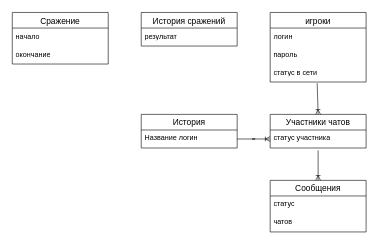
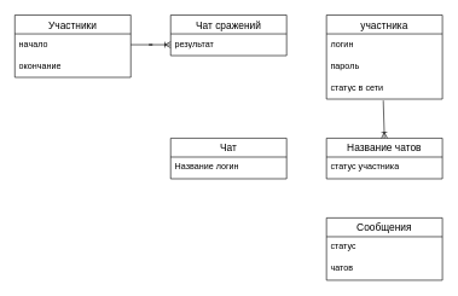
  <mxCell id="0" />
  <mxCell id="1" parent="0" />
- <mxCell id="2" value="игроки" style="swimlane;fontStyle=0;childLayout=stackLayout;horizontal=1;startSize=26;horizontalStack=0;resizeParent=1;resizeParentMax=0;resizeLast=0;collapsible=1;marginBottom=0;align=center;fontSize=14;" parent="1" vertex="1"><mxGeometry x="450" y="20" width="160" height="116" as="geometry" /></mxCell>
+ <mxCell id="2" value="участника" style="swimlane;fontStyle=0;childLayout=stackLayout;horizontal=1;startSize=26;horizontalStack=0;resizeParent=1;resizeParentMax=0;resizeLast=0;collapsible=1;marginBottom=0;align=center;fontSize=14;" parent="1" vertex="1"><mxGeometry x="450" y="20" width="160" height="116" as="geometry" /></mxCell>
  <mxCell id="3" value="логин" style="text;strokeColor=none;fillColor=none;spacingLeft=4;spacingRight=4;overflow=hidden;rotatable=0;points=[[0,0.5],[1,0.5]];portConstraint=eastwest;fontSize=12;whiteSpace=wrap;html=1;" parent="2" vertex="1"><mxGeometry y="26" width="160" height="30" as="geometry" /></mxCell>
  <mxCell id="4" value="пароль" style="text;strokeColor=none;fillColor=none;spacingLeft=4;spacingRight=4;overflow=hidden;rotatable=0;points=[[0,0.5],[1,0.5]];portConstraint=eastwest;fontSize=12;whiteSpace=wrap;html=1;" parent="2" vertex="1"><mxGeometry y="56" width="160" height="30" as="geometry" /></mxCell>
  <mxCell id="5" value="статус в сети " style="text;strokeColor=none;fillColor=none;spacingLeft=4;spacingRight=4;overflow=hidden;rotatable=0;points=[[0,0.5],[1,0.5]];portConstraint=eastwest;fontSize=12;whiteSpace=wrap;html=1;" parent="2" vertex="1"><mxGeometry y="86" width="160" height="30" as="geometry" /></mxCell>
- <mxCell id="6" value="Сражение" style="swimlane;fontStyle=0;childLayout=stackLayout;horizontal=1;startSize=26;horizontalStack=0;resizeParent=1;resizeParentMax=0;resizeLast=0;collapsible=1;marginBottom=0;align=center;fontSize=14;" parent="1" vertex="1"><mxGeometry x="20" y="20" width="160" height="86" as="geometry" /></mxCell>
+ <mxCell id="6" value="Участники" style="swimlane;fontStyle=0;childLayout=stackLayout;horizontal=1;startSize=26;horizontalStack=0;resizeParent=1;resizeParentMax=0;resizeLast=0;collapsible=1;marginBottom=0;align=center;fontSize=14;" parent="1" vertex="1"><mxGeometry x="20" y="20" width="160" height="86" as="geometry" /></mxCell>
  <mxCell id="7" value="начало" style="text;strokeColor=none;fillColor=none;spacingLeft=4;spacingRight=4;overflow=hidden;rotatable=0;points=[[0,0.5],[1,0.5]];portConstraint=eastwest;fontSize=12;whiteSpace=wrap;html=1;" parent="6" vertex="1"><mxGeometry y="26" width="160" height="30" as="geometry" /></mxCell>
  <mxCell id="8" value="окончание" style="text;strokeColor=none;fillColor=none;spacingLeft=4;spacingRight=4;overflow=hidden;rotatable=0;points=[[0,0.5],[1,0.5]];portConstraint=eastwest;fontSize=12;whiteSpace=wrap;html=1;" parent="6" vertex="1"><mxGeometry y="56" width="160" height="30" as="geometry" /></mxCell>
- <mxCell id="9" value="История сражений" style="swimlane;fontStyle=0;childLayout=stackLayout;horizontal=1;startSize=26;horizontalStack=0;resizeParent=1;resizeParentMax=0;resizeLast=0;collapsible=1;marginBottom=0;align=center;fontSize=14;" parent="1" vertex="1"><mxGeometry x="235" y="20" width="160" height="56" as="geometry" /></mxCell>
+ <mxCell id="9" value="Чат сражений" style="swimlane;fontStyle=0;childLayout=stackLayout;horizontal=1;startSize=26;horizontalStack=0;resizeParent=1;resizeParentMax=0;resizeLast=0;collapsible=1;marginBottom=0;align=center;fontSize=14;" parent="1" vertex="1"><mxGeometry x="235" y="20" width="160" height="56" as="geometry" /></mxCell>
  <mxCell id="10" value="результат" style="text;strokeColor=none;fillColor=none;spacingLeft=4;spacingRight=4;overflow=hidden;rotatable=0;points=[[0,0.5],[1,0.5]];portConstraint=eastwest;fontSize=12;whiteSpace=wrap;html=1;" parent="9" vertex="1"><mxGeometry y="26" width="160" height="30" as="geometry" /></mxCell>
- <mxCell id="12" value="Участники чатов" style="swimlane;fontStyle=0;childLayout=stackLayout;horizontal=1;startSize=26;horizontalStack=0;resizeParent=1;resizeParentMax=0;resizeLast=0;collapsible=1;marginBottom=0;align=center;fontSize=14;" parent="1" vertex="1"><mxGeometry x="450" y="190" width="160" height="56" as="geometry" /></mxCell>
+ <mxCell id="11" value="" style="edgeStyle=entityRelationEdgeStyle;fontSize=12;html=1;endArrow=ERoneToMany;rounded=0;exitX=1;exitY=0.5;exitDx=0;exitDy=0;entryX=0;entryY=0.5;entryDx=0;entryDy=0;" parent="1" source="7" target="10" edge="1"><mxGeometry width="100" height="100" relative="1" as="geometry"><mxPoint x="280" y="130" as="sourcePoint" /><mxPoint x="380" y="30" as="targetPoint" /></mxGeometry></mxCell>
+ <mxCell id="12" value="Название чатов" style="swimlane;fontStyle=0;childLayout=stackLayout;horizontal=1;startSize=26;horizontalStack=0;resizeParent=1;resizeParentMax=0;resizeLast=0;collapsible=1;marginBottom=0;align=center;fontSize=14;" parent="1" vertex="1"><mxGeometry x="450" y="190" width="160" height="56" as="geometry" /></mxCell>
  <mxCell id="13" value="статус участника" style="text;strokeColor=none;fillColor=none;spacingLeft=4;spacingRight=4;overflow=hidden;rotatable=0;points=[[0,0.5],[1,0.5]];portConstraint=eastwest;fontSize=12;whiteSpace=wrap;html=1;" parent="12" vertex="1"><mxGeometry y="26" width="160" height="30" as="geometry" /></mxCell>
- <mxCell id="14" value="История" style="swimlane;fontStyle=0;childLayout=stackLayout;horizontal=1;startSize=26;horizontalStack=0;resizeParent=1;resizeParentMax=0;resizeLast=0;collapsible=1;marginBottom=0;align=center;fontSize=14;" parent="1" vertex="1"><mxGeometry x="235" y="190" width="160" height="56" as="geometry" /></mxCell>
+ <mxCell id="14" value="Чат" style="swimlane;fontStyle=0;childLayout=stackLayout;horizontal=1;startSize=26;horizontalStack=0;resizeParent=1;resizeParentMax=0;resizeLast=0;collapsible=1;marginBottom=0;align=center;fontSize=14;" parent="1" vertex="1"><mxGeometry x="235" y="190" width="160" height="56" as="geometry" /></mxCell>
  <mxCell id="15" value="Название логин" style="text;strokeColor=none;fillColor=none;spacingLeft=4;spacingRight=4;overflow=hidden;rotatable=0;points=[[0,0.5],[1,0.5]];portConstraint=eastwest;fontSize=12;whiteSpace=wrap;html=1;" parent="14" vertex="1"><mxGeometry y="26" width="160" height="30" as="geometry" /></mxCell>
  <mxCell id="16" value="Сообщения" style="swimlane;fontStyle=0;childLayout=stackLayout;horizontal=1;startSize=26;horizontalStack=0;resizeParent=1;resizeParentMax=0;resizeLast=0;collapsible=1;marginBottom=0;align=center;fontSize=14;" parent="1" vertex="1"><mxGeometry x="450" y="300" width="160" height="86" as="geometry" /></mxCell>
  <mxCell id="17" value="статус" style="text;strokeColor=none;fillColor=none;spacingLeft=4;spacingRight=4;overflow=hidden;rotatable=0;points=[[0,0.5],[1,0.5]];portConstraint=eastwest;fontSize=12;whiteSpace=wrap;html=1;" parent="16" vertex="1"><mxGeometry y="26" width="160" height="30" as="geometry" /></mxCell>
  <mxCell id="18" value="чатов" style="text;strokeColor=none;fillColor=none;spacingLeft=4;spacingRight=4;overflow=hidden;rotatable=0;points=[[0,0.5],[1,0.5]];portConstraint=eastwest;fontSize=12;whiteSpace=wrap;html=1;" parent="16" vertex="1"><mxGeometry y="56" width="160" height="30" as="geometry" /></mxCell>
- <mxCell id="19" value="" style="edgeStyle=entityRelationEdgeStyle;fontSize=12;html=1;endArrow=ERoneToMany;rounded=0;entryX=0;entryY=0.5;entryDx=0;entryDy=0;exitX=1;exitY=0.5;exitDx=0;exitDy=0;" parent="1" source="15" target="13" edge="1"><mxGeometry width="100" height="100" relative="1" as="geometry"><mxPoint x="320" y="140" as="sourcePoint" /><mxPoint x="420" y="40" as="targetPoint" /></mxGeometry></mxCell>
  <mxCell id="20" value="" style="fontSize=12;html=1;endArrow=ERoneToMany;rounded=0;entryX=0.5;entryY=0;entryDx=0;entryDy=0;exitX=0.49;exitY=1.064;exitDx=0;exitDy=0;exitPerimeter=0;" parent="1" source="5" target="12" edge="1"><mxGeometry width="100" height="100" relative="1" as="geometry"><mxPoint x="320" y="140" as="sourcePoint" /><mxPoint x="420" y="40" as="targetPoint" /></mxGeometry></mxCell>
- <mxCell id="21" value="" style="fontSize=12;html=1;endArrow=ERoneToMany;rounded=0;entryX=0.5;entryY=0;entryDx=0;entryDy=0;exitX=0.5;exitY=1.133;exitDx=0;exitDy=0;exitPerimeter=0;" parent="1" source="13" target="16" edge="1"><mxGeometry width="100" height="100" relative="1" as="geometry"><mxPoint x="320" y="140" as="sourcePoint" /><mxPoint x="420" y="40" as="targetPoint" /></mxGeometry></mxCell>
